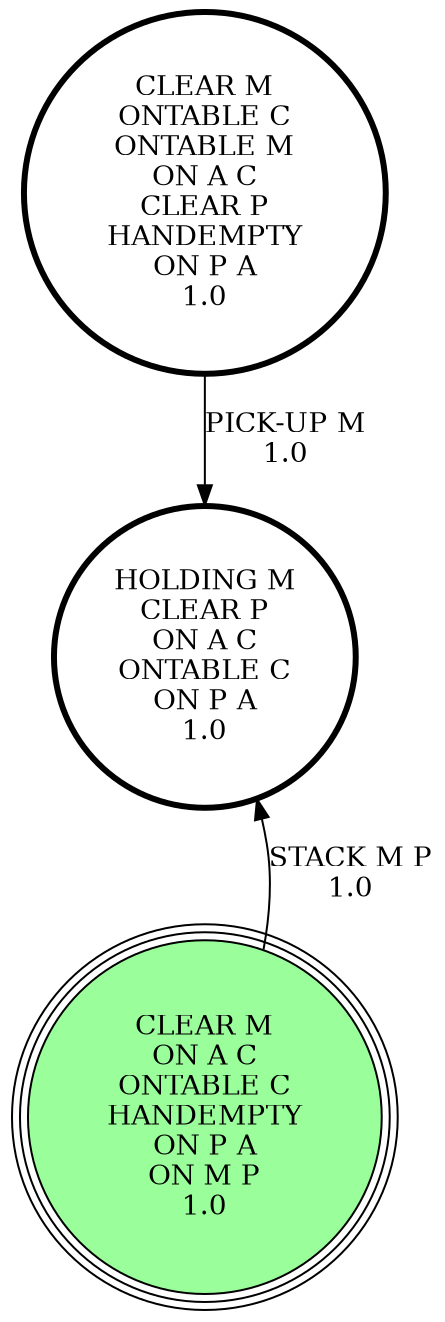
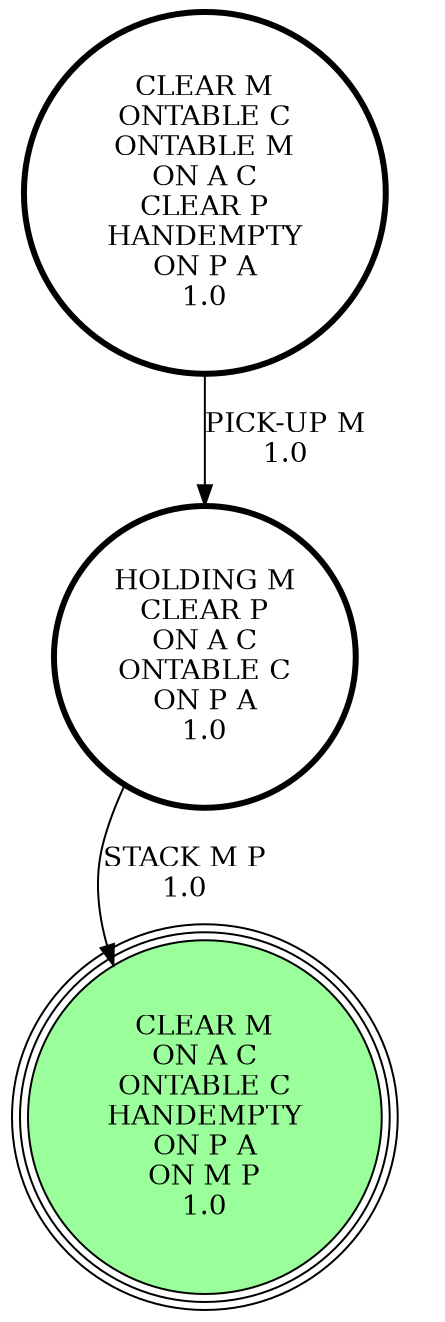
  digraph {
    node [penwidth=3 shape=circle]
    "CLEAR M\nONTABLE C\nONTABLE M\nON A C\nCLEAR P\nHANDEMPTY\nON P A\n1.0\n"
    "HOLDING M\nCLEAR P\nON A C\nONTABLE C\nON P A\n1.0\n"
    "CLEAR M\nON A C\nONTABLE C\nHANDEMPTY\nON P A\nON M P\n1.0\n" [fillcolor=palegreen1 peripheries=3 style=filled penwidth=""]
    "CLEAR M\nONTABLE C\nONTABLE M\nON A C\nCLEAR P\nHANDEMPTY\nON P A\n1.0\n" -> "HOLDING M\nCLEAR P\nON A C\nONTABLE C\nON P A\n1.0\n" [label="PICK-UP M\n1.0\n"]
-   "CLEAR M\nON A C\nONTABLE C\nHANDEMPTY\nON P A\nON M P\n1.0\n" -> "HOLDING M\nCLEAR P\nON A C\nONTABLE C\nON P A\n1.0\n" [label="STACK M P\n1.0\n"]
+   "HOLDING M\nCLEAR P\nON A C\nONTABLE C\nON P A\n1.0\n" -> "CLEAR M\nON A C\nONTABLE C\nHANDEMPTY\nON P A\nON M P\n1.0\n" [label="STACK M P\n1.0\n"]
  }
